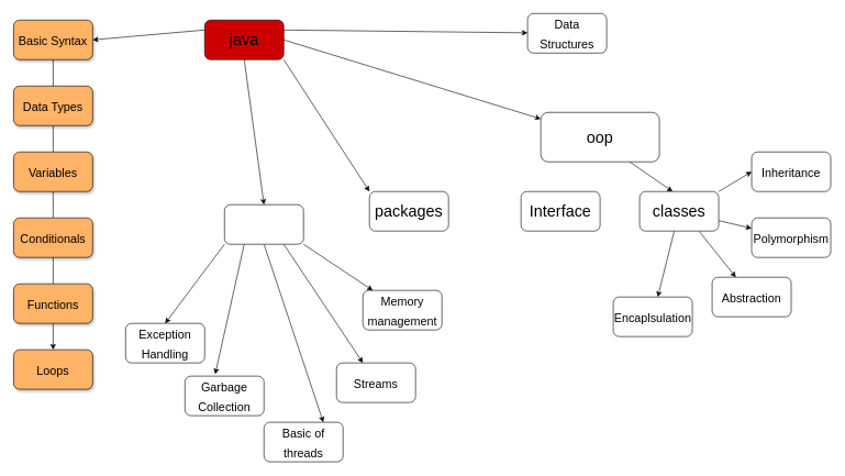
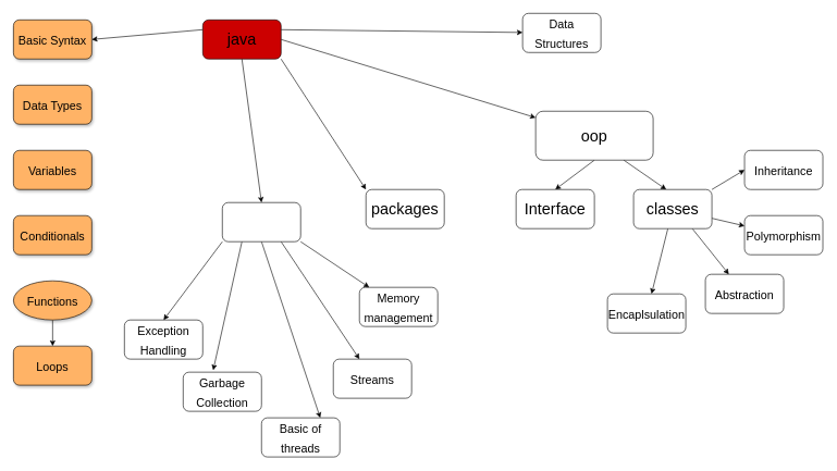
  <mxCell id="0" />
  <mxCell id="1" parent="0" />
  <mxCell id="2" style="edgeStyle=none;html=1;exitX=0;exitY=0.25;exitDx=0;exitDy=0;entryX=1;entryY=0.5;entryDx=0;entryDy=0;fontSize=18;" edge="1" parent="1" source="7" target="9"><mxGeometry relative="1" as="geometry" /></mxCell>
  <mxCell id="3" style="edgeStyle=none;html=1;exitX=0.5;exitY=1;exitDx=0;exitDy=0;entryX=0.5;entryY=0;entryDx=0;entryDy=0;fontSize=18;" edge="1" parent="1" source="7" target="36"><mxGeometry relative="1" as="geometry" /></mxCell>
  <mxCell id="4" style="edgeStyle=none;html=1;exitX=1;exitY=1;exitDx=0;exitDy=0;entryX=0;entryY=0;entryDx=0;entryDy=0;fontSize=18;" edge="1" parent="1" source="7" target="16"><mxGeometry relative="1" as="geometry" /></mxCell>
  <mxCell id="5" style="edgeStyle=none;html=1;exitX=1;exitY=0.5;exitDx=0;exitDy=0;fontSize=18;" edge="1" parent="1" source="7" target="15"><mxGeometry relative="1" as="geometry" /></mxCell>
  <mxCell id="6" style="edgeStyle=none;html=1;exitX=1;exitY=0.25;exitDx=0;exitDy=0;fontSize=18;" edge="1" parent="1" source="7" target="12"><mxGeometry relative="1" as="geometry" /></mxCell>
  <mxCell id="7" value="&lt;font style=&quot;font-size: 24px;&quot;&gt;java&lt;br&gt;&lt;/font&gt;" style="rounded=1;whiteSpace=wrap;html=1;fillColor=#CC0000;" vertex="1" parent="1"><mxGeometry x="310" y="30" width="120" height="60" as="geometry" /></mxCell>
  <mxCell id="8" style="edgeStyle=none;html=1;exitX=0.5;exitY=1;exitDx=0;exitDy=0;fontSize=18;fontColor=#000000;startArrow=none;entryX=0.5;entryY=0;entryDx=0;entryDy=0;" edge="1" parent="1" source="38" target="42"><mxGeometry relative="1" as="geometry"><mxPoint x="80" y="630" as="targetPoint" /></mxGeometry></mxCell>
  <mxCell id="9" value="&lt;font color=&quot;#000000&quot; style=&quot;font-size: 18px;&quot;&gt;Basic Syntax&lt;/font&gt;" style="rounded=1;whiteSpace=wrap;html=1;fontSize=24;fillColor=#FFB366;strokeColor=#000000;shadow=1;" vertex="1" parent="1"><mxGeometry x="20" y="30" width="120" height="60" as="geometry" /></mxCell>
  <mxCell id="10" style="edgeStyle=none;html=1;exitX=0.5;exitY=0;exitDx=0;exitDy=0;fontSize=18;startArrow=none;entryX=0.5;entryY=0;entryDx=0;entryDy=0;" edge="1" parent="1"><mxGeometry relative="1" as="geometry"><mxPoint x="80" y="630" as="sourcePoint" /><mxPoint x="80" y="630" as="targetPoint" /></mxGeometry></mxCell>
  <mxCell id="11" value="&lt;font style=&quot;font-size: 18px;&quot;&gt;Exception Handling&lt;/font&gt;" style="rounded=1;whiteSpace=wrap;html=1;fontSize=24;" vertex="1" parent="1"><mxGeometry x="190" y="490" width="120" height="60" as="geometry" /></mxCell>
  <mxCell id="12" value="&lt;font style=&quot;font-size: 18px;&quot;&gt;Data Structures&lt;/font&gt;" style="rounded=1;whiteSpace=wrap;html=1;fontSize=24;" vertex="1" parent="1"><mxGeometry x="800" y="20" width="120" height="60" as="geometry" /></mxCell>
+ <mxCell id="13" style="edgeStyle=none;html=1;exitX=0.5;exitY=1;exitDx=0;exitDy=0;entryX=0.5;entryY=0;entryDx=0;entryDy=0;fontSize=18;" edge="1" parent="1" source="15" target="22"><mxGeometry relative="1" as="geometry" /></mxCell>
  <mxCell id="14" style="edgeStyle=none;html=1;exitX=0.75;exitY=1;exitDx=0;exitDy=0;entryX=0.417;entryY=0;entryDx=0;entryDy=0;entryPerimeter=0;fontSize=18;" edge="1" parent="1" source="15" target="21"><mxGeometry relative="1" as="geometry" /></mxCell>
  <mxCell id="15" value="oop" style="rounded=1;whiteSpace=wrap;html=1;fontSize=24;" vertex="1" parent="1"><mxGeometry x="820" y="170" width="180" height="75" as="geometry" /></mxCell>
  <mxCell id="16" value="packages" style="rounded=1;whiteSpace=wrap;html=1;fontSize=24;" vertex="1" parent="1"><mxGeometry x="560" y="290" width="120" height="60" as="geometry" /></mxCell>
  <mxCell id="17" style="edgeStyle=none;html=1;exitX=1;exitY=0;exitDx=0;exitDy=0;entryX=0;entryY=0.5;entryDx=0;entryDy=0;fontSize=18;" edge="1" parent="1" source="21" target="23"><mxGeometry relative="1" as="geometry" /></mxCell>
  <mxCell id="18" value="" style="edgeStyle=none;html=1;fontSize=18;" edge="1" parent="1" source="21" target="24"><mxGeometry relative="1" as="geometry" /></mxCell>
  <mxCell id="19" style="edgeStyle=none;html=1;exitX=0.75;exitY=1;exitDx=0;exitDy=0;fontSize=18;" edge="1" parent="1" source="21" target="25"><mxGeometry relative="1" as="geometry" /></mxCell>
  <mxCell id="20" value="" style="edgeStyle=none;html=1;fontSize=18;" edge="1" parent="1" source="21" target="26"><mxGeometry relative="1" as="geometry" /></mxCell>
  <mxCell id="21" value="classes" style="rounded=1;whiteSpace=wrap;html=1;fontSize=24;" vertex="1" parent="1"><mxGeometry x="970" y="290" width="120" height="60" as="geometry" /></mxCell>
  <mxCell id="22" value="Interface" style="rounded=1;whiteSpace=wrap;html=1;fontSize=24;" vertex="1" parent="1"><mxGeometry x="790" y="290" width="120" height="60" as="geometry" /></mxCell>
  <mxCell id="23" value="&lt;font style=&quot;font-size: 18px;&quot;&gt;Inheritance&lt;/font&gt;" style="rounded=1;whiteSpace=wrap;html=1;fontSize=24;" vertex="1" parent="1"><mxGeometry x="1140" y="230" width="120" height="60" as="geometry" /></mxCell>
  <mxCell id="24" value="&lt;font style=&quot;font-size: 18px;&quot;&gt;Polymorphism&lt;/font&gt;" style="rounded=1;whiteSpace=wrap;html=1;fontSize=24;" vertex="1" parent="1"><mxGeometry x="1140" y="330" width="120" height="60" as="geometry" /></mxCell>
  <mxCell id="25" value="&lt;font style=&quot;font-size: 18px;&quot;&gt;Abstraction&lt;/font&gt;" style="rounded=1;whiteSpace=wrap;html=1;fontSize=24;" vertex="1" parent="1"><mxGeometry x="1080" y="420" width="120" height="60" as="geometry" /></mxCell>
  <mxCell id="26" value="&lt;font style=&quot;font-size: 18px;&quot;&gt;Encaplsulation&lt;/font&gt;" style="rounded=1;whiteSpace=wrap;html=1;fontSize=24;" vertex="1" parent="1"><mxGeometry x="930" y="450" width="120" height="60" as="geometry" /></mxCell>
  <mxCell id="27" value="&lt;font style=&quot;font-size: 18px;&quot;&gt;Memory management&lt;/font&gt;" style="rounded=1;whiteSpace=wrap;html=1;fontSize=24;" vertex="1" parent="1"><mxGeometry x="550" y="440" width="120" height="60" as="geometry" /></mxCell>
  <mxCell id="28" value="&lt;font style=&quot;font-size: 18px;&quot;&gt;Streams&lt;/font&gt;" style="rounded=1;whiteSpace=wrap;html=1;fontSize=24;" vertex="1" parent="1"><mxGeometry x="510" y="550" width="120" height="60" as="geometry" /></mxCell>
  <mxCell id="29" value="&lt;font style=&quot;font-size: 18px;&quot;&gt;Garbage Collection&lt;/font&gt;" style="rounded=1;whiteSpace=wrap;html=1;fontSize=24;" vertex="1" parent="1"><mxGeometry x="280" y="570" width="120" height="60" as="geometry" /></mxCell>
  <mxCell id="30" value="&lt;font style=&quot;font-size: 18px;&quot;&gt;Basic of threads&lt;/font&gt;" style="rounded=1;whiteSpace=wrap;html=1;fontSize=24;" vertex="1" parent="1"><mxGeometry x="400" y="640" width="120" height="60" as="geometry" /></mxCell>
  <mxCell id="31" style="edgeStyle=none;html=1;exitX=0.25;exitY=1;exitDx=0;exitDy=0;entryX=0.383;entryY=-0.05;entryDx=0;entryDy=0;entryPerimeter=0;fontSize=18;" edge="1" parent="1" source="36" target="29"><mxGeometry relative="1" as="geometry" /></mxCell>
  <mxCell id="32" style="edgeStyle=none;html=1;exitX=0.5;exitY=1;exitDx=0;exitDy=0;entryX=0.75;entryY=0;entryDx=0;entryDy=0;fontSize=18;" edge="1" parent="1" source="36" target="30"><mxGeometry relative="1" as="geometry" /></mxCell>
  <mxCell id="33" style="edgeStyle=none;html=1;exitX=0.75;exitY=1;exitDx=0;exitDy=0;fontSize=18;" edge="1" parent="1" source="36" target="28"><mxGeometry relative="1" as="geometry" /></mxCell>
  <mxCell id="34" style="edgeStyle=none;html=1;exitX=1;exitY=1;exitDx=0;exitDy=0;fontSize=18;" edge="1" parent="1" source="36" target="27"><mxGeometry relative="1" as="geometry" /></mxCell>
  <mxCell id="35" style="edgeStyle=none;html=1;exitX=0;exitY=1;exitDx=0;exitDy=0;entryX=0.5;entryY=0;entryDx=0;entryDy=0;fontSize=18;" edge="1" parent="1" source="36" target="11"><mxGeometry relative="1" as="geometry" /></mxCell>
  <mxCell id="36" value="" style="rounded=1;whiteSpace=wrap;html=1;fontSize=18;" vertex="1" parent="1"><mxGeometry x="340" y="310" width="120" height="60" as="geometry" /></mxCell>
- <mxCell id="37" value="" style="edgeStyle=none;html=1;exitX=0.5;exitY=1;exitDx=0;exitDy=0;fontSize=18;fontColor=#000000;endArrow=none;" edge="1" parent="1" source="9" target="38"><mxGeometry relative="1" as="geometry"><mxPoint x="80" y="90" as="sourcePoint" /><mxPoint x="80" y="510" as="targetPoint" /></mxGeometry></mxCell>
- <mxCell id="38" value="&lt;font color=&quot;#000000&quot; style=&quot;font-size: 18px;&quot;&gt;Functions&lt;/font&gt;" style="rounded=1;whiteSpace=wrap;html=1;fontSize=24;fillColor=#FFB366;strokeColor=#000000;shadow=1;" vertex="1" parent="1"><mxGeometry x="20" y="430" width="120" height="60" as="geometry" /></mxCell>
+ <mxCell id="38" value="&lt;font color=&quot;#000000&quot; style=&quot;font-size: 18px;&quot;&gt;Functions&lt;/font&gt;" style="ellipse;whiteSpace=wrap;html=1;fontSize=24;fillColor=#FFB366;strokeColor=#000000;shadow=1;" vertex="1" parent="1"><mxGeometry x="20" y="430" width="120" height="60" as="geometry" /></mxCell>
  <mxCell id="39" value="&lt;font color=&quot;#000000&quot;&gt;&lt;span style=&quot;font-size: 18px;&quot;&gt;Conditionals&lt;/span&gt;&lt;/font&gt;" style="rounded=1;whiteSpace=wrap;html=1;fontSize=24;fillColor=#FFB366;strokeColor=#000000;shadow=1;" vertex="1" parent="1"><mxGeometry x="20" y="330" width="120" height="60" as="geometry" /></mxCell>
  <mxCell id="40" value="&lt;font color=&quot;#000000&quot; style=&quot;font-size: 18px;&quot;&gt;Variables&lt;br&gt;&lt;/font&gt;" style="rounded=1;whiteSpace=wrap;html=1;fontSize=24;fillColor=#FFB366;strokeColor=#000000;shadow=1;" vertex="1" parent="1"><mxGeometry x="20" y="230" width="120" height="60" as="geometry" /></mxCell>
  <mxCell id="41" value="&lt;font color=&quot;#000000&quot; style=&quot;font-size: 18px;&quot;&gt;Data Types&lt;br&gt;&lt;/font&gt;" style="rounded=1;whiteSpace=wrap;html=1;fontSize=24;fillColor=#FFB366;strokeColor=#000000;shadow=1;" vertex="1" parent="1"><mxGeometry x="20" y="130" width="120" height="60" as="geometry" /></mxCell>
  <mxCell id="42" value="&lt;font color=&quot;#000000&quot; style=&quot;font-size: 18px;&quot;&gt;Loops&lt;/font&gt;" style="rounded=1;whiteSpace=wrap;html=1;fontSize=24;fillColor=#FFB366;strokeColor=#000000;shadow=1;" vertex="1" parent="1"><mxGeometry x="20" y="530" width="120" height="60" as="geometry" /></mxCell>
